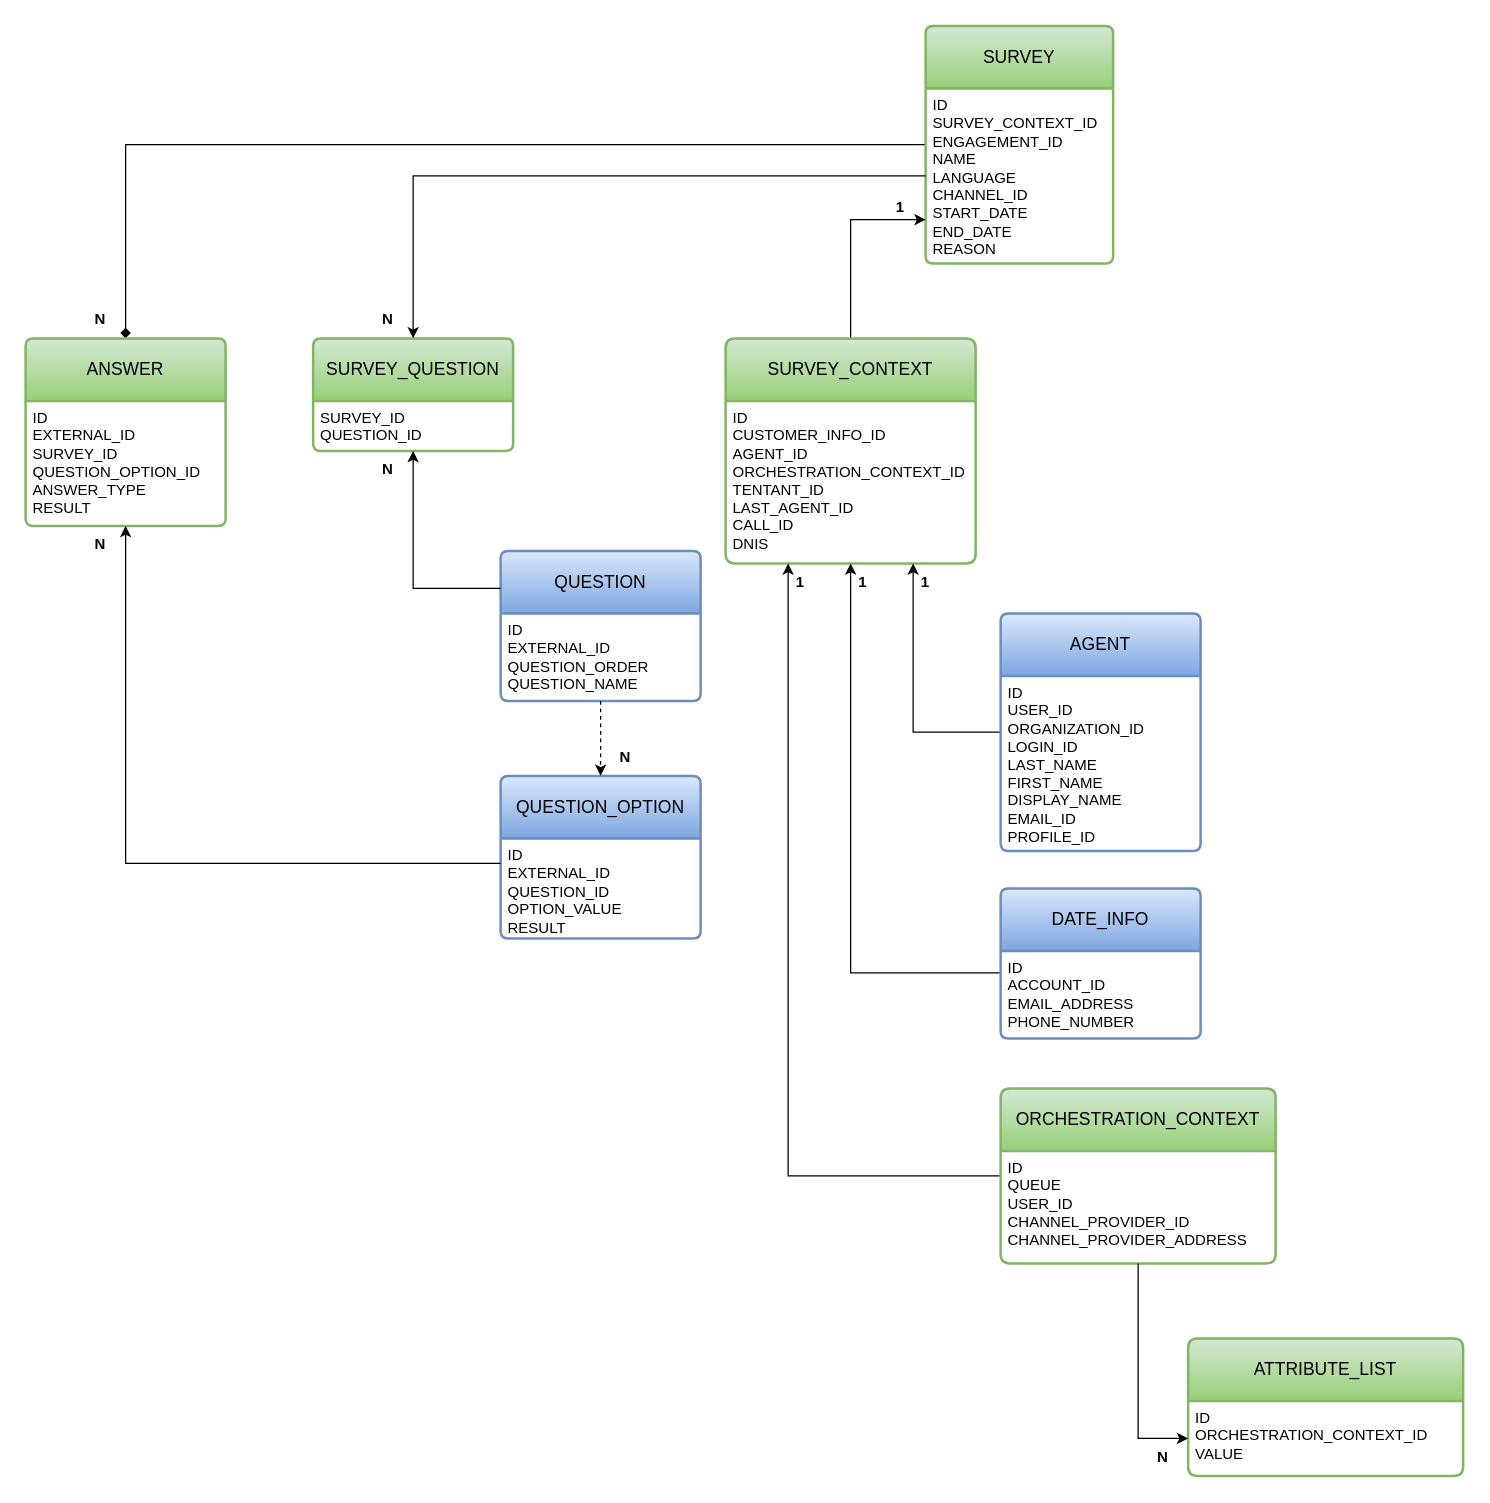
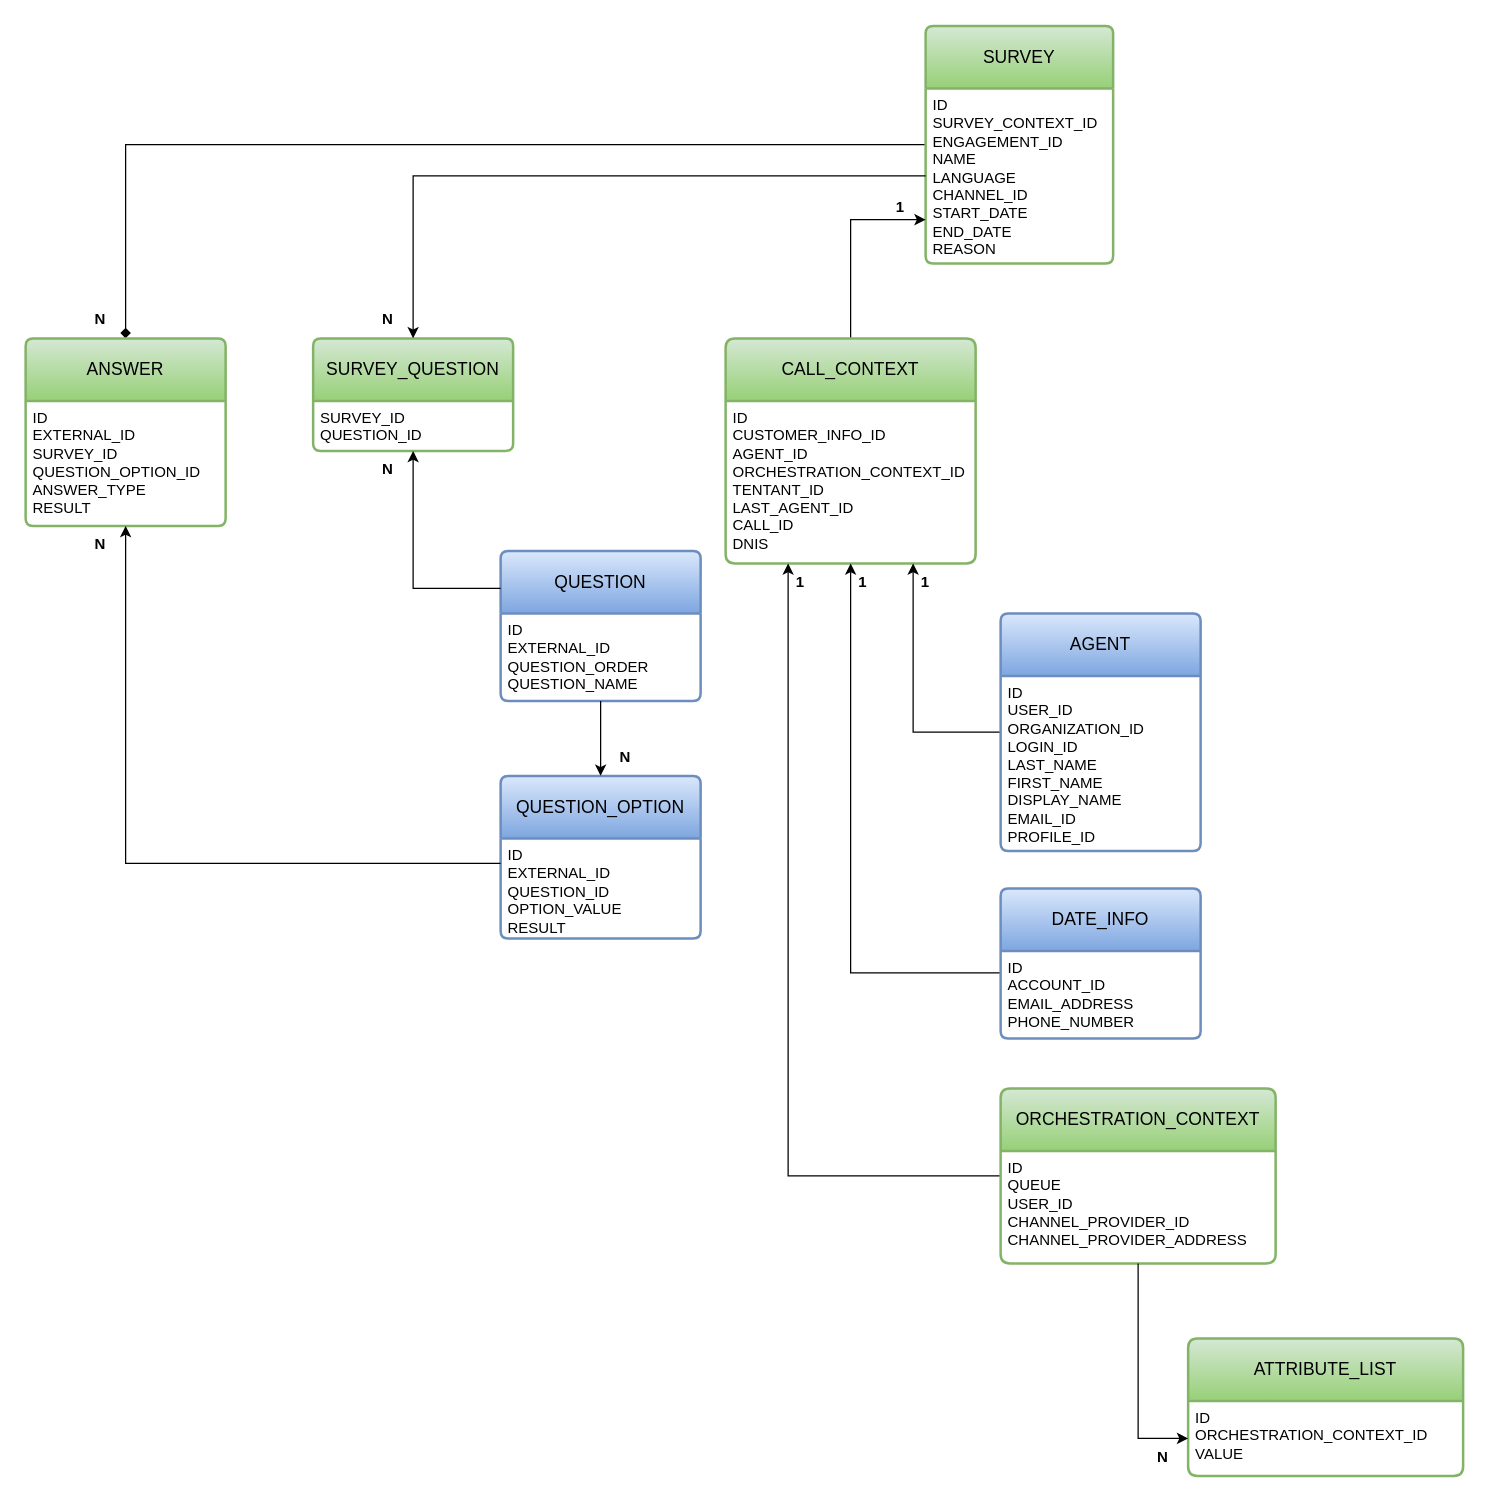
  <mxCell id="0" />
  <mxCell id="1" parent="0" />
  <mxCell id="2" style="edgeStyle=orthogonalEdgeStyle;rounded=0;orthogonalLoop=1;jettySize=auto;html=1;entryX=0.5;entryY=0;entryDx=0;entryDy=0;endArrow=diamond;" parent="1" source="3" target="8" edge="1"><mxGeometry relative="1" as="geometry" /></mxCell>
  <mxCell id="3" value="SURVEY" style="swimlane;childLayout=stackLayout;horizontal=1;startSize=50;horizontalStack=0;rounded=1;fontSize=14;fontStyle=0;strokeWidth=2;resizeParent=0;resizeLast=1;shadow=0;dashed=0;align=center;arcSize=4;whiteSpace=wrap;html=1;fillColor=#d5e8d4;strokeColor=#82b366;gradientColor=#97d077;" parent="1" vertex="1"><mxGeometry x="740" y="20" width="150" height="190" as="geometry"><mxRectangle x="220" y="560" width="80" height="50" as="alternateBounds" /></mxGeometry></mxCell>
  <mxCell id="4" value="ID&lt;br&gt;SURVEY_CONTEXT_ID&lt;br&gt;ENGAGEMENT_ID&lt;br&gt;NAME&lt;br&gt;LANGUAGE&lt;br&gt;CHANNEL_ID&lt;br&gt;START_DATE&lt;br&gt;END_DATE&lt;br&gt;REASON" style="align=left;strokeColor=none;fillColor=none;spacingLeft=4;fontSize=12;verticalAlign=top;resizable=0;rotatable=0;part=1;html=1;" parent="3" vertex="1"><mxGeometry y="50" width="150" height="140" as="geometry" /></mxCell>
  <mxCell id="5" style="edgeStyle=orthogonalEdgeStyle;rounded=0;orthogonalLoop=1;jettySize=auto;html=1;entryX=0;entryY=0.75;entryDx=0;entryDy=0;exitX=0.5;exitY=0;exitDx=0;exitDy=0;" parent="1" source="6" target="4" edge="1"><mxGeometry relative="1" as="geometry" /></mxCell>
- <mxCell id="6" value="SURVEY_CONTEXT" style="swimlane;childLayout=stackLayout;horizontal=1;startSize=50;horizontalStack=0;rounded=1;fontSize=14;fontStyle=0;strokeWidth=2;resizeParent=0;resizeLast=1;shadow=0;dashed=0;align=center;arcSize=5;whiteSpace=wrap;html=1;fillColor=#d5e8d4;strokeColor=#82b366;gradientColor=#97d077;" parent="1" vertex="1"><mxGeometry x="580" y="270" width="200" height="180" as="geometry" /></mxCell>
+ <mxCell id="6" value="CALL_CONTEXT" style="swimlane;childLayout=stackLayout;horizontal=1;startSize=50;horizontalStack=0;rounded=1;fontSize=14;fontStyle=0;strokeWidth=2;resizeParent=0;resizeLast=1;shadow=0;dashed=0;align=center;arcSize=5;whiteSpace=wrap;html=1;fillColor=#d5e8d4;strokeColor=#82b366;gradientColor=#97d077;" parent="1" vertex="1"><mxGeometry x="580" y="270" width="200" height="180" as="geometry" /></mxCell>
  <mxCell id="7" value="ID&lt;br&gt;CUSTOMER_INFO_ID&lt;br&gt;AGENT_ID&lt;br&gt;ORCHESTRATION_CONTEXT_ID&lt;br&gt;TENTANT_ID&lt;br&gt;LAST_AGENT_ID&lt;br&gt;CALL_ID&lt;br&gt;DNIS" style="align=left;strokeColor=none;fillColor=none;spacingLeft=4;fontSize=12;verticalAlign=top;resizable=0;rotatable=0;part=1;html=1;" parent="6" vertex="1"><mxGeometry y="50" width="200" height="130" as="geometry" /></mxCell>
  <mxCell id="8" value="ANSWER" style="swimlane;childLayout=stackLayout;horizontal=1;startSize=50;horizontalStack=0;rounded=1;fontSize=14;fontStyle=0;strokeWidth=2;resizeParent=0;resizeLast=1;shadow=0;dashed=0;align=center;arcSize=4;whiteSpace=wrap;html=1;fillColor=#d5e8d4;strokeColor=#82b366;gradientColor=#97d077;" parent="1" vertex="1"><mxGeometry x="20" y="270" width="160" height="150" as="geometry" /></mxCell>
  <mxCell id="9" value="ID&lt;br&gt;EXTERNAL_ID&lt;br&gt;SURVEY_ID&lt;br&gt;QUESTION_OPTION_ID&lt;br&gt;ANSWER_TYPE&lt;br&gt;RESULT" style="align=left;strokeColor=none;fillColor=none;spacingLeft=4;fontSize=12;verticalAlign=top;resizable=0;rotatable=0;part=1;html=1;" parent="8" vertex="1"><mxGeometry y="50" width="160" height="100" as="geometry" /></mxCell>
  <mxCell id="10" value="QUESTION" style="swimlane;childLayout=stackLayout;horizontal=1;startSize=50;horizontalStack=0;rounded=1;fontSize=14;fontStyle=0;strokeWidth=2;resizeParent=0;resizeLast=1;shadow=0;dashed=0;align=center;arcSize=4;whiteSpace=wrap;html=1;fillColor=#dae8fc;strokeColor=#6c8ebf;gradientColor=#7ea6e0;" parent="1" vertex="1"><mxGeometry x="400" y="440" width="160" height="120" as="geometry" /></mxCell>
  <mxCell id="11" value="ID&lt;br&gt;EXTERNAL_ID&lt;br&gt;QUESTION_ORDER&lt;br&gt;QUESTION_NAME" style="align=left;strokeColor=none;fillColor=none;spacingLeft=4;fontSize=12;verticalAlign=top;resizable=0;rotatable=0;part=1;html=1;" parent="10" vertex="1"><mxGeometry y="50" width="160" height="70" as="geometry" /></mxCell>
  <mxCell id="12" style="edgeStyle=orthogonalEdgeStyle;rounded=0;orthogonalLoop=1;jettySize=auto;html=1;entryX=0.75;entryY=1;entryDx=0;entryDy=0;" parent="1" source="13" target="7" edge="1"><mxGeometry relative="1" as="geometry"><mxPoint x="700" y="430" as="targetPoint" /></mxGeometry></mxCell>
  <mxCell id="13" value="AGENT" style="swimlane;childLayout=stackLayout;horizontal=1;startSize=50;horizontalStack=0;rounded=1;fontSize=14;fontStyle=0;strokeWidth=2;resizeParent=0;resizeLast=1;shadow=0;dashed=0;align=center;arcSize=4;whiteSpace=wrap;html=1;fillColor=#dae8fc;strokeColor=#6c8ebf;gradientColor=#7ea6e0;" parent="1" vertex="1"><mxGeometry x="800" y="490" width="160" height="190" as="geometry" /></mxCell>
  <mxCell id="14" value="ID&lt;br&gt;USER_ID&lt;br&gt;ORGANIZATION_ID&lt;br&gt;LOGIN_ID&lt;br&gt;LAST_NAME&lt;br&gt;FIRST_NAME&lt;br&gt;DISPLAY_NAME&lt;br&gt;EMAIL_ID&lt;br&gt;PROFILE_ID" style="align=left;strokeColor=none;fillColor=none;spacingLeft=4;fontSize=12;verticalAlign=top;resizable=0;rotatable=0;part=1;html=1;" parent="13" vertex="1"><mxGeometry y="50" width="160" height="140" as="geometry" /></mxCell>
  <mxCell id="15" value="QUESTION_OPTION" style="swimlane;childLayout=stackLayout;horizontal=1;startSize=50;horizontalStack=0;rounded=1;fontSize=14;fontStyle=0;strokeWidth=2;resizeParent=0;resizeLast=1;shadow=0;dashed=0;align=center;arcSize=4;whiteSpace=wrap;html=1;fillColor=#dae8fc;strokeColor=#6c8ebf;gradientColor=#7ea6e0;" parent="1" vertex="1"><mxGeometry x="400" y="620" width="160" height="130" as="geometry" /></mxCell>
  <mxCell id="16" value="ID&lt;br&gt;EXTERNAL_ID&lt;br&gt;QUESTION_ID&lt;br&gt;OPTION_VALUE&lt;br&gt;RESULT" style="align=left;strokeColor=none;fillColor=none;spacingLeft=4;fontSize=12;verticalAlign=top;resizable=0;rotatable=0;part=1;html=1;" parent="15" vertex="1"><mxGeometry y="50" width="160" height="80" as="geometry" /></mxCell>
- <mxCell id="17" style="edgeStyle=orthogonalEdgeStyle;rounded=0;orthogonalLoop=1;jettySize=auto;html=1;exitX=0.5;exitY=1;exitDx=0;exitDy=0;entryX=0.5;entryY=0;entryDx=0;entryDy=0;dashed=1;" parent="1" source="11" target="15" edge="1"><mxGeometry relative="1" as="geometry" /></mxCell>
+ <mxCell id="17" style="edgeStyle=orthogonalEdgeStyle;rounded=0;orthogonalLoop=1;jettySize=auto;html=1;exitX=0.5;exitY=1;exitDx=0;exitDy=0;entryX=0.5;entryY=0;entryDx=0;entryDy=0;" parent="1" source="11" target="15" edge="1"><mxGeometry relative="1" as="geometry" /></mxCell>
  <mxCell id="18" value="SURVEY_QUESTION" style="swimlane;childLayout=stackLayout;horizontal=1;startSize=50;horizontalStack=0;rounded=1;fontSize=14;fontStyle=0;strokeWidth=2;resizeParent=0;resizeLast=1;shadow=0;dashed=0;align=center;arcSize=4;whiteSpace=wrap;html=1;fillColor=#d5e8d4;strokeColor=#82b366;gradientColor=#97d077;" parent="1" vertex="1"><mxGeometry x="250" y="270" width="160" height="90" as="geometry" /></mxCell>
  <mxCell id="19" value="SURVEY_ID&lt;br&gt;QUESTION_ID" style="align=left;strokeColor=none;fillColor=none;spacingLeft=4;fontSize=12;verticalAlign=top;resizable=0;rotatable=0;part=1;html=1;" parent="18" vertex="1"><mxGeometry y="50" width="160" height="40" as="geometry" /></mxCell>
  <mxCell id="20" style="edgeStyle=orthogonalEdgeStyle;rounded=0;orthogonalLoop=1;jettySize=auto;html=1;exitX=0;exitY=0.5;exitDx=0;exitDy=0;" parent="1" source="4" target="18" edge="1"><mxGeometry relative="1" as="geometry" /></mxCell>
  <mxCell id="21" style="edgeStyle=orthogonalEdgeStyle;rounded=0;orthogonalLoop=1;jettySize=auto;html=1;entryX=0.5;entryY=1;entryDx=0;entryDy=0;exitX=0;exitY=0.25;exitDx=0;exitDy=0;" parent="1" source="10" target="19" edge="1"><mxGeometry relative="1" as="geometry"><mxPoint x="510" y="521" as="sourcePoint" /></mxGeometry></mxCell>
  <mxCell id="22" style="edgeStyle=orthogonalEdgeStyle;rounded=0;orthogonalLoop=1;jettySize=auto;html=1;exitX=0;exitY=0.25;exitDx=0;exitDy=0;entryX=0.5;entryY=1;entryDx=0;entryDy=0;" parent="1" source="16" target="9" edge="1"><mxGeometry relative="1" as="geometry" /></mxCell>
  <mxCell id="23" style="edgeStyle=orthogonalEdgeStyle;rounded=0;orthogonalLoop=1;jettySize=auto;html=1;entryX=0.5;entryY=1;entryDx=0;entryDy=0;exitX=0;exitY=0.25;exitDx=0;exitDy=0;" parent="1" source="25" target="7" edge="1"><mxGeometry relative="1" as="geometry" /></mxCell>
  <mxCell id="24" value="DATE_INFO" style="swimlane;childLayout=stackLayout;horizontal=1;startSize=50;horizontalStack=0;rounded=1;fontSize=14;fontStyle=0;strokeWidth=2;resizeParent=0;resizeLast=1;shadow=0;dashed=0;align=center;arcSize=4;whiteSpace=wrap;html=1;fillColor=#dae8fc;strokeColor=#6c8ebf;gradientColor=#7ea6e0;" parent="1" vertex="1"><mxGeometry x="800" y="710" width="160" height="120" as="geometry" /></mxCell>
  <mxCell id="25" value="ID&lt;br&gt;ACCOUNT_ID&lt;br&gt;EMAIL_ADDRESS&lt;br&gt;PHONE_NUMBER" style="align=left;strokeColor=none;fillColor=none;spacingLeft=4;fontSize=12;verticalAlign=top;resizable=0;rotatable=0;part=1;html=1;" parent="24" vertex="1"><mxGeometry y="50" width="160" height="70" as="geometry" /></mxCell>
  <mxCell id="26" value="N" style="text;strokeColor=none;align=center;fillColor=none;html=1;verticalAlign=middle;whiteSpace=wrap;rounded=0;fontStyle=1" parent="1" vertex="1"><mxGeometry x="280" y="240" width="60" height="30" as="geometry" /></mxCell>
  <mxCell id="27" value="N" style="text;strokeColor=none;align=center;fillColor=none;html=1;verticalAlign=middle;whiteSpace=wrap;rounded=0;fontStyle=1" parent="1" vertex="1"><mxGeometry x="280" y="360" width="60" height="30" as="geometry" /></mxCell>
  <mxCell id="28" value="1" style="text;strokeColor=none;align=center;fillColor=none;html=1;verticalAlign=middle;whiteSpace=wrap;rounded=0;fontStyle=1" parent="1" vertex="1"><mxGeometry x="690" y="150" width="60" height="30" as="geometry" /></mxCell>
  <mxCell id="29" value="N" style="text;strokeColor=none;align=center;fillColor=none;html=1;verticalAlign=middle;whiteSpace=wrap;rounded=0;fontStyle=1" parent="1" vertex="1"><mxGeometry x="50" y="420" width="60" height="30" as="geometry" /></mxCell>
  <mxCell id="30" value="N" style="text;strokeColor=none;align=center;fillColor=none;html=1;verticalAlign=middle;whiteSpace=wrap;rounded=0;fontStyle=1" parent="1" vertex="1"><mxGeometry x="50" y="240" width="60" height="30" as="geometry" /></mxCell>
  <mxCell id="31" value="N" style="text;strokeColor=none;align=center;fillColor=none;html=1;verticalAlign=middle;whiteSpace=wrap;rounded=0;fontStyle=1" parent="1" vertex="1"><mxGeometry x="470" y="590" width="60" height="30" as="geometry" /></mxCell>
  <mxCell id="32" value="1" style="text;strokeColor=none;align=center;fillColor=none;html=1;verticalAlign=middle;whiteSpace=wrap;rounded=0;fontStyle=1" parent="1" vertex="1"><mxGeometry x="660" y="450" width="60" height="30" as="geometry" /></mxCell>
  <mxCell id="33" style="edgeStyle=orthogonalEdgeStyle;rounded=0;orthogonalLoop=1;jettySize=auto;html=1;entryX=0.25;entryY=1;entryDx=0;entryDy=0;" parent="1" source="34" target="7" edge="1"><mxGeometry relative="1" as="geometry"><mxPoint x="660" y="520" as="targetPoint" /></mxGeometry></mxCell>
  <mxCell id="34" value="ORCHESTRATION_CONTEXT" style="swimlane;childLayout=stackLayout;horizontal=1;startSize=50;horizontalStack=0;rounded=1;fontSize=14;fontStyle=0;strokeWidth=2;resizeParent=0;resizeLast=1;shadow=0;dashed=0;align=center;arcSize=5;whiteSpace=wrap;html=1;fillColor=#d5e8d4;strokeColor=#82b366;gradientColor=#97d077;" parent="1" vertex="1"><mxGeometry x="800" y="870" width="220" height="140" as="geometry" /></mxCell>
  <mxCell id="35" value="ID&lt;br&gt;QUEUE&lt;br&gt;USER_ID&lt;br&gt;CHANNEL_PROVIDER_ID&lt;br&gt;CHANNEL_PROVIDER_ADDRESS&lt;br&gt;" style="align=left;strokeColor=none;fillColor=none;spacingLeft=4;fontSize=12;verticalAlign=top;resizable=0;rotatable=0;part=1;html=1;" parent="34" vertex="1"><mxGeometry y="50" width="220" height="90" as="geometry" /></mxCell>
  <mxCell id="36" value="1" style="text;strokeColor=none;align=center;fillColor=none;html=1;verticalAlign=middle;whiteSpace=wrap;rounded=0;fontStyle=1" parent="1" vertex="1"><mxGeometry x="610" y="450" width="60" height="30" as="geometry" /></mxCell>
  <mxCell id="37" value="ATTRIBUTE_LIST" style="swimlane;childLayout=stackLayout;horizontal=1;startSize=50;horizontalStack=0;rounded=1;fontSize=14;fontStyle=0;strokeWidth=2;resizeParent=0;resizeLast=1;shadow=0;dashed=0;align=center;arcSize=5;whiteSpace=wrap;html=1;fillColor=#d5e8d4;strokeColor=#82b366;gradientColor=#97d077;" parent="1" vertex="1"><mxGeometry x="950" y="1070" width="220" height="110" as="geometry" /></mxCell>
  <mxCell id="38" value="ID&lt;br&gt;ORCHESTRATION_CONTEXT_ID&lt;br&gt;VALUE" style="align=left;strokeColor=none;fillColor=none;spacingLeft=4;fontSize=12;verticalAlign=top;resizable=0;rotatable=0;part=1;html=1;" parent="37" vertex="1"><mxGeometry y="50" width="220" height="60" as="geometry" /></mxCell>
  <mxCell id="39" style="edgeStyle=orthogonalEdgeStyle;rounded=0;orthogonalLoop=1;jettySize=auto;html=1;entryX=0;entryY=0.5;entryDx=0;entryDy=0;" parent="1" source="35" target="38" edge="1"><mxGeometry relative="1" as="geometry" /></mxCell>
  <mxCell id="40" value="N" style="text;strokeColor=none;align=center;fillColor=none;html=1;verticalAlign=middle;whiteSpace=wrap;rounded=0;fontStyle=1" parent="1" vertex="1"><mxGeometry x="900" y="1150" width="60" height="30" as="geometry" /></mxCell>
  <mxCell id="41" value="1" style="text;strokeColor=none;align=center;fillColor=none;html=1;verticalAlign=middle;whiteSpace=wrap;rounded=0;fontStyle=1" parent="1" vertex="1"><mxGeometry x="710" y="450" width="60" height="30" as="geometry" /></mxCell>
